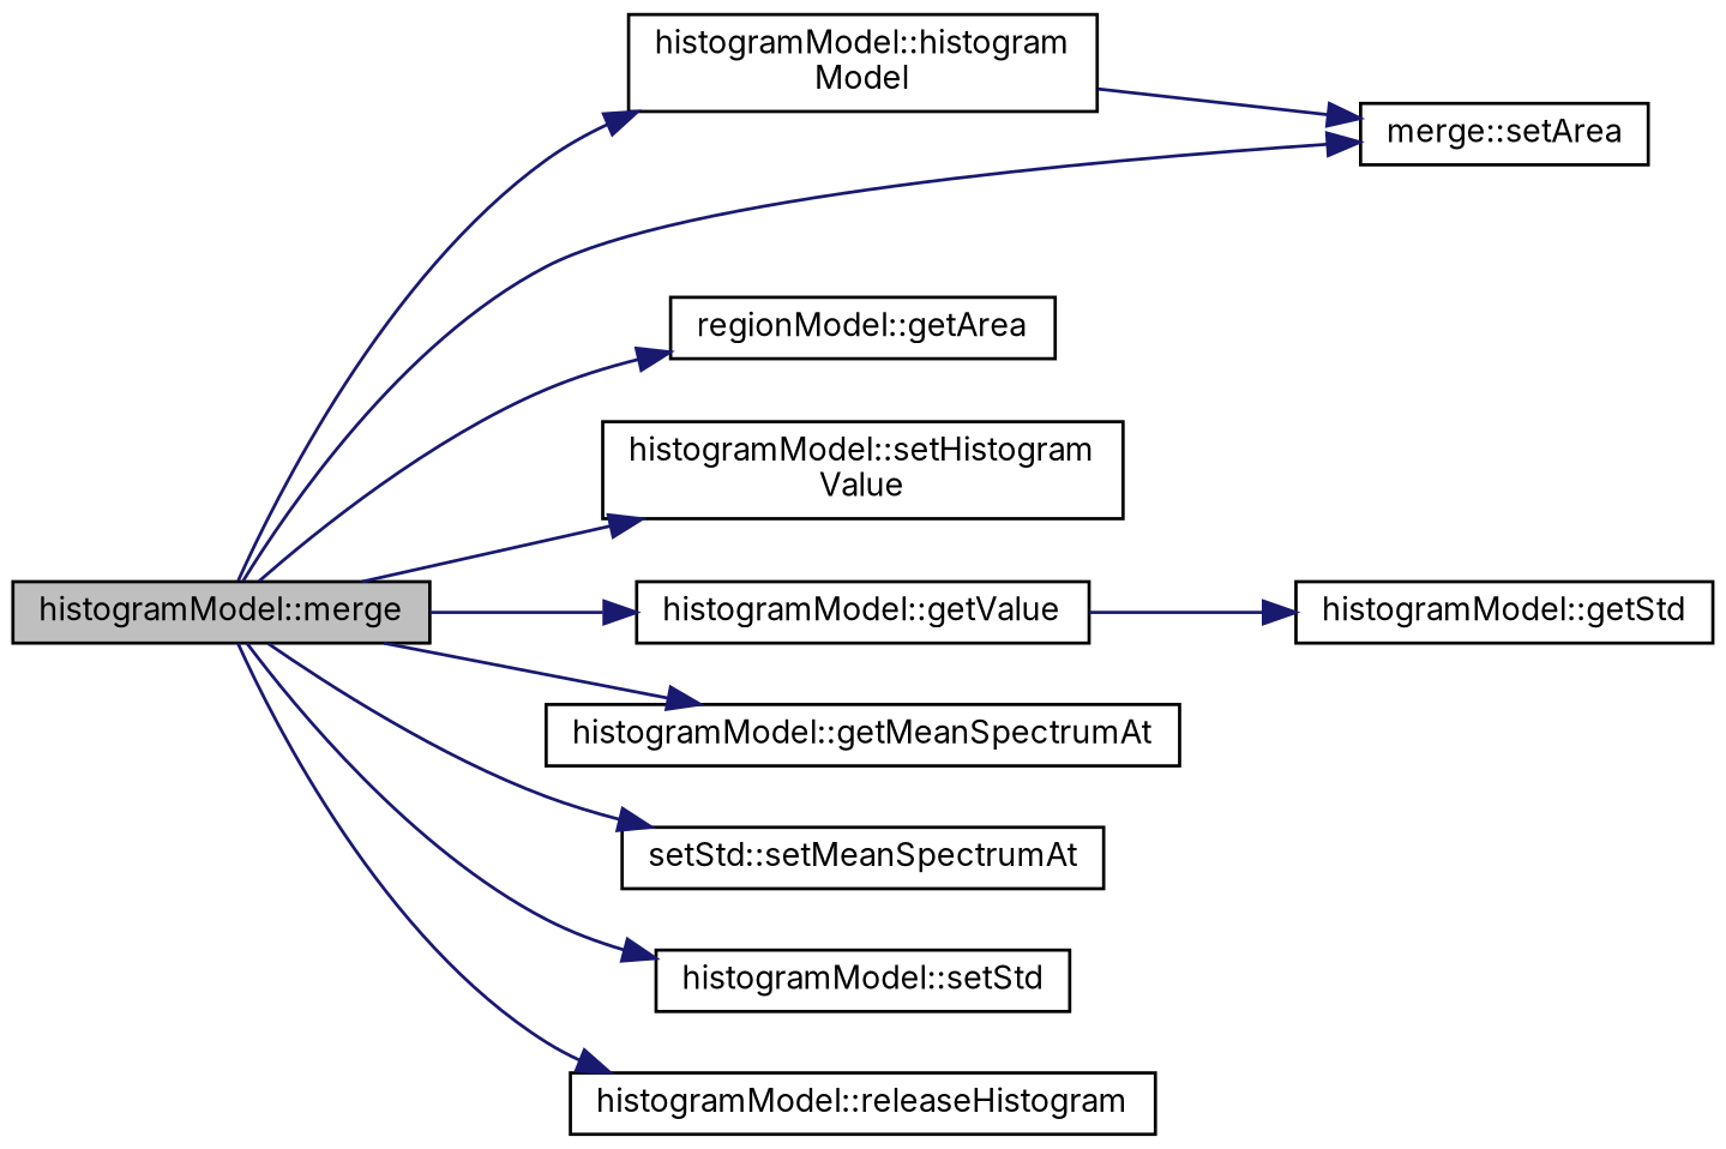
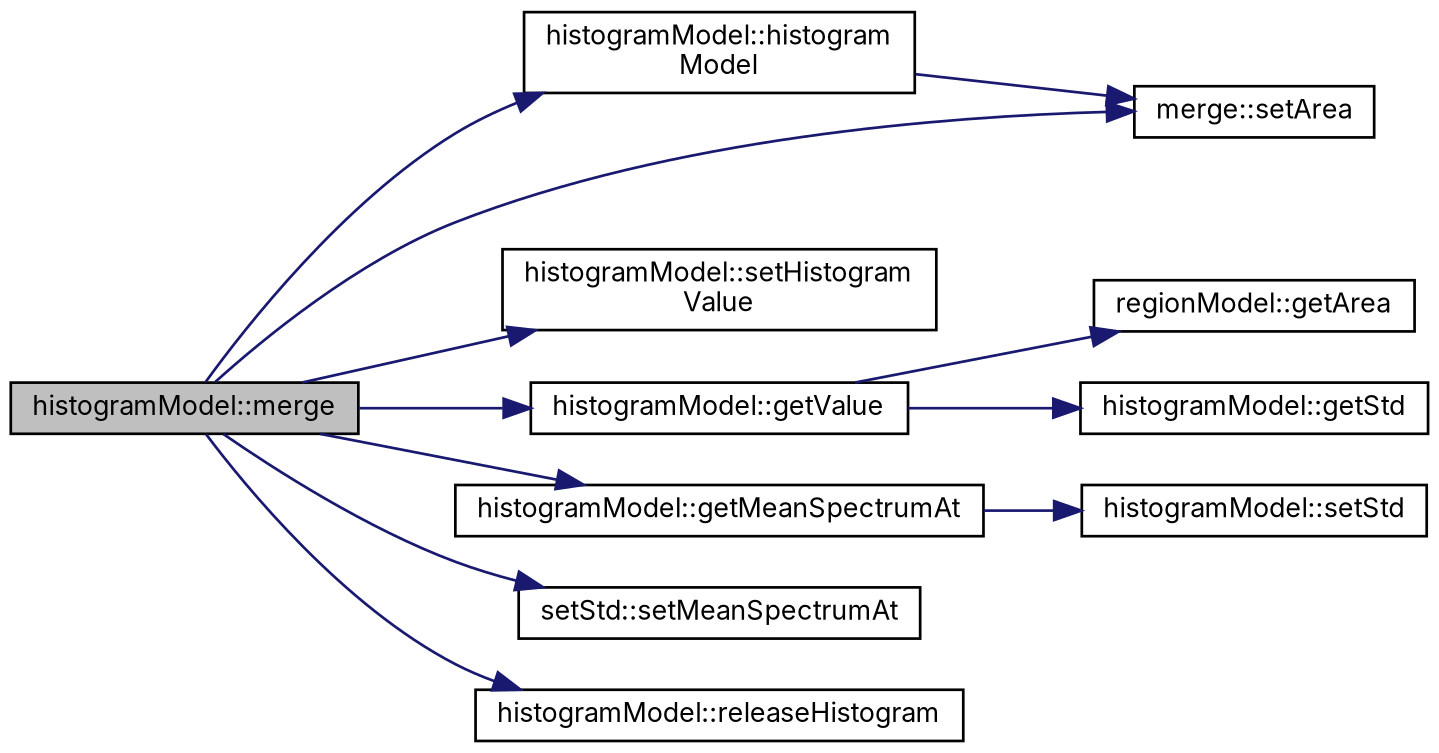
  digraph {
    fontname=Inter
    rankdir=LR
    node [color=black fillcolor=white fontname=Inter fontsize=10 shape=record style=filled]
    edge [color=midnightblue fontname=Inter fontsize=10 labelfontname=Helvetica labelfontsize=10 style=solid]
    n1 [fillcolor=grey75 fontcolor=black height=0.2 label="histogramModel::merge" width=0.4]
    n2 [height=0.2 label="histogramModel::histogram\lModel" width=0.4]
    n3 [height=0.2 label="merge::setArea" width=0.4]
    n4 [height=0.2 label="regionModel::getArea" width=0.4]
    n5 [height=0.2 label="histogramModel::setHistogram\lValue" width=0.4]
    n6 [height=0.2 label="histogramModel::getValue" width=0.4]
    n7 [height=0.2 label="histogramModel::getMeanSpectrumAt" width=0.4]
    n8 [height=0.2 label="setStd::setMeanSpectrumAt" width=0.4]
    n9 [height=0.2 label="histogramModel::setStd" width=0.4]
    n10 [height=0.2 label="histogramModel::releaseHistogram" width=0.4]
    n11 [height=0.2 label="histogramModel::getStd" width=0.4]
    n1 -> n2
    n1 -> n3
-   n1 -> n4
+   n6 -> n4
    n1 -> n5
    n1 -> n6
    n1 -> n7
    n1 -> n8
-   n1 -> n9
+   n7 -> n9
    n1 -> n10
    n2 -> n3
    n6 -> n11
  }
